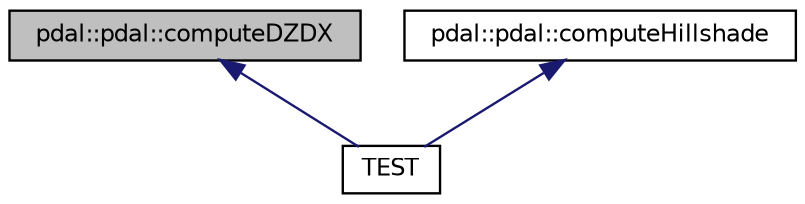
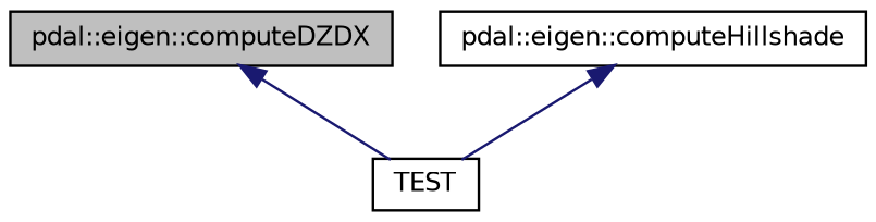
  digraph {
    rankdir=TB
    node [color=black fillcolor=white fontname=Helvetica fontsize=10 shape=record style=filled]
    edge [color=midnightblue dir=back fontname=Helvetica fontsize=10 labelfontname=Helvetica labelfontsize=10 style=solid]
-   n1 [fillcolor=grey75 fontcolor=black height=0.2 label="pdal::pdal::computeDZDX" width=0.4]
+   n1 [fillcolor=grey75 fontcolor=black height=0.2 label="pdal::eigen::computeDZDX" width=0.4]
    n2 [height=0.2 label=TEST width=0.4]
-   n3 [height=0.2 label="pdal::pdal::computeHillshade" width=0.4]
+   n3 [height=0.2 label="pdal::eigen::computeHillshade" width=0.4]
    n1 -> n2
    n3 -> n2
  }
